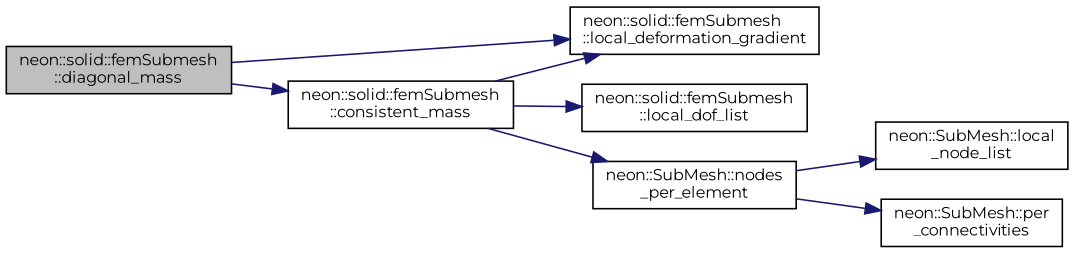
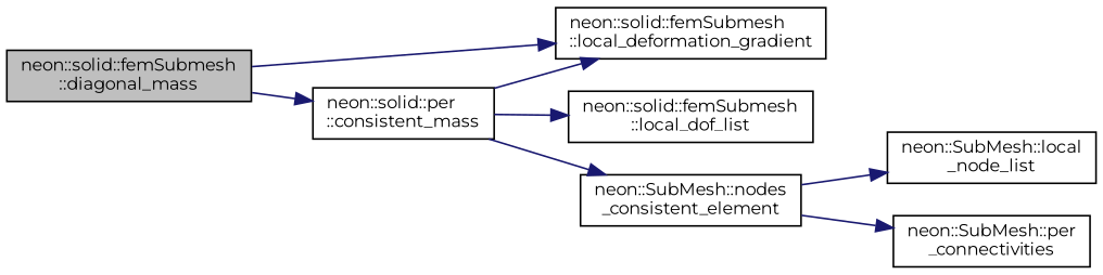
  digraph {
    fontname=Montserrat
    rankdir=LR
    node [color=black fillcolor=white fontname=Montserrat fontsize=10 shape=record style=filled]
    edge [color=midnightblue fontname=Montserrat fontsize=10 labelfontname=Helvetica labelfontsize=10 style=solid]
    n1 [fillcolor=grey75 fontcolor=black height=0.2 label="neon::solid::femSubmesh\l::diagonal_mass" width=0.4]
-   n2 [height=0.2 label="neon::solid::femSubmesh\l::consistent_mass" width=0.4]
+   n2 [height=0.2 label="neon::solid::per\l::consistent_mass" width=0.4]
    n3 [height=0.2 label="neon::solid::femSubmesh\l::local_deformation_gradient" width=0.4]
    n4 [height=0.2 label="neon::solid::femSubmesh\l::local_dof_list" width=0.4]
-   n5 [height=0.2 label="neon::SubMesh::nodes\l_per_element" width=0.4]
+   n5 [height=0.2 label="neon::SubMesh::nodes\l_consistent_element" width=0.4]
    n6 [height=0.2 label="neon::SubMesh::local\l_node_list" width=0.4]
    n7 [height=0.2 label="neon::SubMesh::per\l_connectivities" width=0.4]
    n1 -> n2
    n1 -> n3
    n2 -> n3
    n2 -> n4
    n2 -> n5
    n5 -> n6
    n5 -> n7
  }
